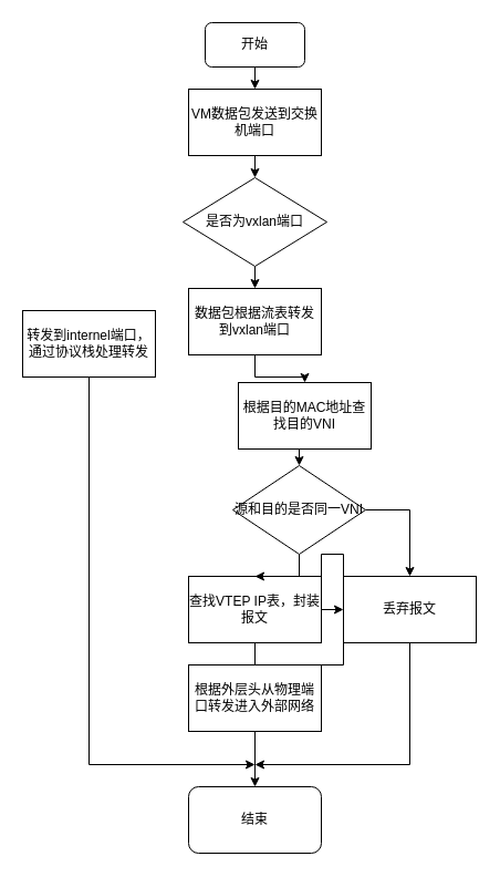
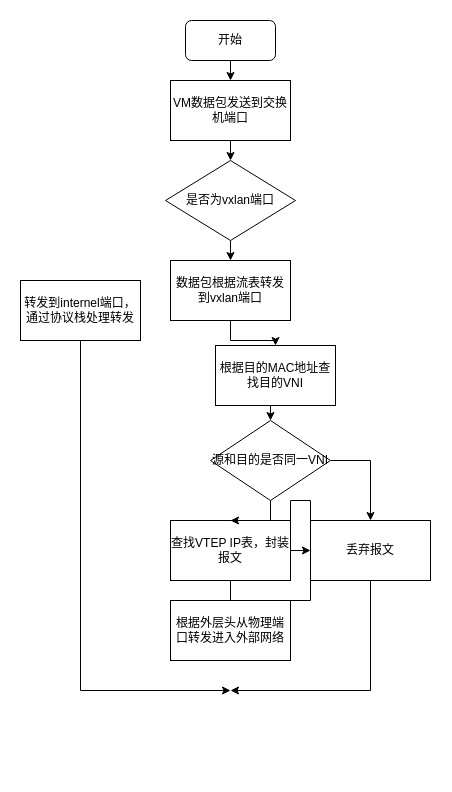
  <mxCell id="0" />
  <mxCell id="1" parent="0" />
  <mxCell id="2" style="edgeStyle=orthogonalEdgeStyle;rounded=0;orthogonalLoop=1;jettySize=auto;html=1;exitX=0.5;exitY=1;exitDx=0;exitDy=0;entryX=0.5;entryY=0;entryDx=0;entryDy=0;" edge="1" parent="1" source="3" target="5"><mxGeometry relative="1" as="geometry" /></mxCell>
  <mxCell id="3" value="开始" style="rounded=1;whiteSpace=wrap;html=1;" vertex="1" parent="1"><mxGeometry x="185" y="20" width="90" height="40" as="geometry" /></mxCell>
  <mxCell id="4" style="edgeStyle=orthogonalEdgeStyle;rounded=0;orthogonalLoop=1;jettySize=auto;html=1;exitX=0.5;exitY=1;exitDx=0;exitDy=0;entryX=0.5;entryY=0;entryDx=0;entryDy=0;" edge="1" parent="1" source="5" target="7"><mxGeometry relative="1" as="geometry" /></mxCell>
  <mxCell id="5" value="VM数据包发送到交换机端口" style="rounded=0;whiteSpace=wrap;html=1;" vertex="1" parent="1"><mxGeometry x="170" y="80" width="120" height="60" as="geometry" /></mxCell>
  <mxCell id="6" style="edgeStyle=orthogonalEdgeStyle;rounded=0;orthogonalLoop=1;jettySize=auto;html=1;exitX=0.5;exitY=1;exitDx=0;exitDy=0;entryX=0.5;entryY=0;entryDx=0;entryDy=0;" edge="1" parent="1" source="7" target="9"><mxGeometry relative="1" as="geometry" /></mxCell>
  <mxCell id="7" value="是否为vxlan端口" style="rhombus;whiteSpace=wrap;html=1;" vertex="1" parent="1"><mxGeometry x="165" y="160" width="130" height="80" as="geometry" /></mxCell>
  <mxCell id="8" style="edgeStyle=orthogonalEdgeStyle;rounded=0;orthogonalLoop=1;jettySize=auto;html=1;entryX=0.5;entryY=0;entryDx=0;entryDy=0;" edge="1" parent="1" source="9" target="11"><mxGeometry relative="1" as="geometry" /></mxCell>
  <mxCell id="9" value="数据包根据流表转发到vxlan端口" style="rounded=0;whiteSpace=wrap;html=1;" vertex="1" parent="1"><mxGeometry x="170" y="260" width="120" height="60" as="geometry" /></mxCell>
  <mxCell id="10" style="edgeStyle=orthogonalEdgeStyle;rounded=0;orthogonalLoop=1;jettySize=auto;html=1;exitX=0.5;exitY=1;exitDx=0;exitDy=0;entryX=0.5;entryY=0;entryDx=0;entryDy=0;" edge="1" parent="1" source="11" target="23"><mxGeometry relative="1" as="geometry" /></mxCell>
  <mxCell id="11" value="根据目的MAC地址查找目的VNI" style="rounded=0;whiteSpace=wrap;html=1;" vertex="1" parent="1"><mxGeometry x="215" y="345" width="120" height="60" as="geometry" /></mxCell>
  <mxCell id="12" style="edgeStyle=orthogonalEdgeStyle;rounded=0;orthogonalLoop=1;jettySize=auto;html=1;exitX=0.5;exitY=1;exitDx=0;exitDy=0;" edge="1" parent="1" source="13" target="18"><mxGeometry relative="1" as="geometry" /></mxCell>
  <mxCell id="13" value="查找VTEP IP表，封装报文" style="rounded=0;whiteSpace=wrap;html=1;" vertex="1" parent="1"><mxGeometry x="170" y="520" width="120" height="60" as="geometry" /></mxCell>
- <mxCell id="14" style="edgeStyle=orthogonalEdgeStyle;rounded=0;orthogonalLoop=1;jettySize=auto;html=1;exitX=0.5;exitY=1;exitDx=0;exitDy=0;entryX=0.5;entryY=0;entryDx=0;entryDy=0;" edge="1" parent="1" source="15" target="16"><mxGeometry relative="1" as="geometry" /></mxCell>
  <mxCell id="15" value="根据外层头从物理端口转发进入外部网络" style="rounded=0;whiteSpace=wrap;html=1;" vertex="1" parent="1"><mxGeometry x="170" y="600" width="120" height="60" as="geometry" /></mxCell>
- <mxCell id="16" value="结束" style="rounded=1;whiteSpace=wrap;html=1;" vertex="1" parent="1"><mxGeometry x="170" y="710" width="120" height="60" as="geometry" /></mxCell>
  <mxCell id="17" style="edgeStyle=orthogonalEdgeStyle;rounded=0;orthogonalLoop=1;jettySize=auto;html=1;exitX=0.5;exitY=1;exitDx=0;exitDy=0;" edge="1" parent="1" source="18"><mxGeometry relative="1" as="geometry"><mxPoint x="230" y="690" as="targetPoint" /><Array as="points"><mxPoint x="370" y="690" /></Array></mxGeometry></mxCell>
  <mxCell id="18" value="丢弃报文" style="rounded=0;whiteSpace=wrap;html=1;" vertex="1" parent="1"><mxGeometry x="310" y="520" width="120" height="60" as="geometry" /></mxCell>
  <mxCell id="19" style="edgeStyle=orthogonalEdgeStyle;rounded=0;orthogonalLoop=1;jettySize=auto;html=1;exitX=0.5;exitY=1;exitDx=0;exitDy=0;" edge="1" parent="1" source="20"><mxGeometry relative="1" as="geometry"><mxPoint x="230" y="690" as="targetPoint" /><Array as="points"><mxPoint x="80" y="690" /></Array></mxGeometry></mxCell>
  <mxCell id="20" value="转发到internel端口，通过协议栈处理转发" style="rounded=0;whiteSpace=wrap;html=1;" vertex="1" parent="1"><mxGeometry x="20" y="280" width="120" height="60" as="geometry" /></mxCell>
  <mxCell id="21" style="edgeStyle=orthogonalEdgeStyle;rounded=0;orthogonalLoop=1;jettySize=auto;html=1;exitX=0.5;exitY=1;exitDx=0;exitDy=0;entryX=0.5;entryY=0;entryDx=0;entryDy=0;" edge="1" parent="1" source="23" target="13"><mxGeometry relative="1" as="geometry" /></mxCell>
  <mxCell id="22" style="edgeStyle=orthogonalEdgeStyle;rounded=0;orthogonalLoop=1;jettySize=auto;html=1;exitX=1;exitY=0.5;exitDx=0;exitDy=0;" edge="1" parent="1" source="23" target="18"><mxGeometry relative="1" as="geometry" /></mxCell>
  <mxCell id="23" value="源和目的是否同一VNI" style="rhombus;whiteSpace=wrap;html=1;" vertex="1" parent="1"><mxGeometry x="210" y="420" width="120" height="80" as="geometry" /></mxCell>
